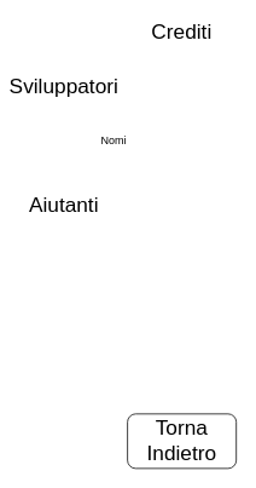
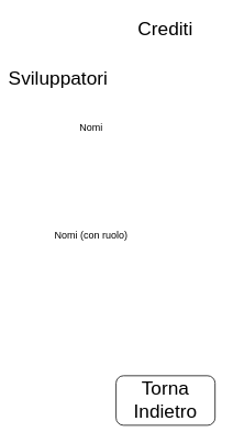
  <mxCell id="0" />
  <mxCell id="1" parent="0" />
  <mxCell id="2" value="Crediti" style="text;html=1;strokeColor=none;fillColor=none;align=center;verticalAlign=middle;whiteSpace=wrap;rounded=0;fontSize=23;" parent="1" vertex="1"><mxGeometry x="150" y="20" width="100" height="30" as="geometry" /></mxCell>
  <mxCell id="3" value="Sviluppatori" style="text;html=1;strokeColor=none;fillColor=none;align=center;verticalAlign=middle;whiteSpace=wrap;rounded=0;fontSize=23;" vertex="1" parent="1"><mxGeometry x="20" y="80" width="100" height="30" as="geometry" /></mxCell>
- <mxCell id="4" value="Aiutanti" style="text;html=1;strokeColor=none;fillColor=none;align=center;verticalAlign=middle;whiteSpace=wrap;rounded=0;fontSize=23;" vertex="1" parent="1"><mxGeometry x="20" y="210" width="100" height="30" as="geometry" /></mxCell>
- <mxCell id="5" value="Nomi" style="text;html=1;strokeColor=none;fillColor=none;align=center;verticalAlign=middle;whiteSpace=wrap;rounded=0;" vertex="1" parent="1"><mxGeometry x="95" y="140" width="60" height="30" as="geometry" /></mxCell>
+ <mxCell id="5" value="Nomi" style="text;html=1;strokeColor=none;fillColor=none;align=center;verticalAlign=middle;whiteSpace=wrap;rounded=0;" vertex="1" parent="1"><mxGeometry x="80" y="140" width="60" height="30" as="geometry" /></mxCell>
+ <mxCell id="6" value="Nomi (con ruolo)" style="text;html=1;strokeColor=none;fillColor=none;align=center;verticalAlign=middle;whiteSpace=wrap;rounded=0;" vertex="1" parent="1"><mxGeometry x="60" y="270" width="100" height="30" as="geometry" /></mxCell>
  <mxCell id="7" value="&lt;font style=&quot;font-size: 23px&quot;&gt;Torna Indietro&lt;/font&gt;" style="rounded=1;whiteSpace=wrap;html=1;" vertex="1" parent="1"><mxGeometry x="140" y="455" width="120" height="60" as="geometry" /></mxCell>
